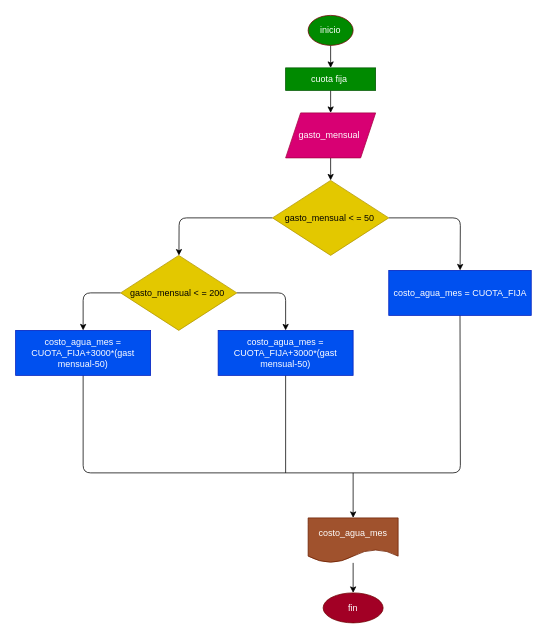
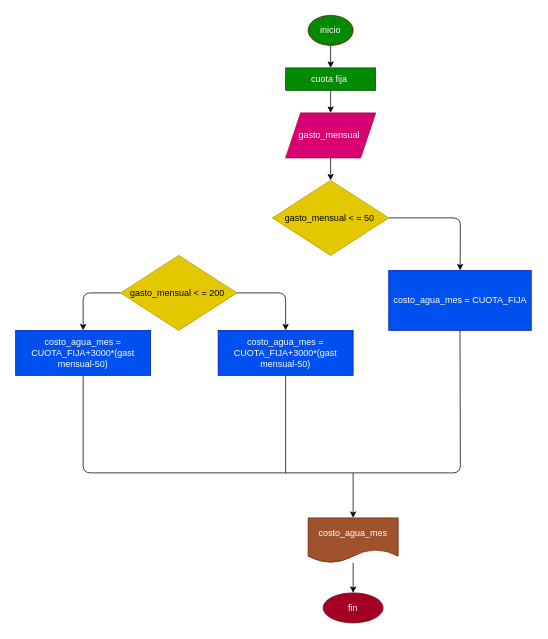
  <mxCell id="0" />
  <mxCell id="1" parent="0" />
  <mxCell id="2" value="" style="edgeStyle=none;html=1;" edge="1" parent="1" source="3" target="5"><mxGeometry relative="1" as="geometry" /></mxCell>
  <mxCell id="3" value="inicio" style="ellipse;whiteSpace=wrap;html=1;fillColor=#008a00;fontColor=#ffffff;strokeColor=#6F0000;" vertex="1" parent="1"><mxGeometry x="410" y="20" width="60" height="40" as="geometry" /></mxCell>
  <mxCell id="4" value="" style="edgeStyle=none;html=1;" edge="1" parent="1" source="5" target="7"><mxGeometry relative="1" as="geometry" /></mxCell>
  <mxCell id="5" value="cuota fija&amp;nbsp;" style="rounded=0;whiteSpace=wrap;html=1;fillColor=#008a00;fontColor=#ffffff;strokeColor=#005700;" vertex="1" parent="1"><mxGeometry x="380" y="90" width="120" height="30" as="geometry" /></mxCell>
  <mxCell id="6" value="" style="edgeStyle=none;html=1;" edge="1" parent="1" source="7" target="10"><mxGeometry relative="1" as="geometry" /></mxCell>
  <mxCell id="7" value="gasto_mensual&amp;nbsp;" style="shape=parallelogram;perimeter=parallelogramPerimeter;whiteSpace=wrap;html=1;fixedSize=1;fillColor=#d80073;fontColor=#ffffff;strokeColor=#A50040;" vertex="1" parent="1"><mxGeometry x="380" y="150" width="120" height="60" as="geometry" /></mxCell>
- <mxCell id="8" value="" style="edgeStyle=none;html=1;" edge="1" parent="1" source="10" target="13"><mxGeometry relative="1" as="geometry"><Array as="points"><mxPoint x="238" y="290" /></Array></mxGeometry></mxCell>
  <mxCell id="9" value="" style="edgeStyle=none;html=1;" edge="1" parent="1" source="10" target="18"><mxGeometry relative="1" as="geometry"><Array as="points"><mxPoint x="613" y="290" /></Array></mxGeometry></mxCell>
  <mxCell id="10" value="gasto_mensual &amp;lt; = 50&amp;nbsp;" style="rhombus;whiteSpace=wrap;html=1;fillColor=#e3c800;fontColor=#000000;strokeColor=#B09500;" vertex="1" parent="1"><mxGeometry x="362.5" y="240" width="155" height="100" as="geometry" /></mxCell>
  <mxCell id="11" value="" style="edgeStyle=none;html=1;" edge="1" parent="1" source="13" target="15"><mxGeometry relative="1" as="geometry"><Array as="points"><mxPoint x="110" y="390" /></Array></mxGeometry></mxCell>
  <mxCell id="12" style="edgeStyle=none;html=1;" edge="1" parent="1" source="13" target="17"><mxGeometry relative="1" as="geometry"><Array as="points"><mxPoint x="380" y="390" /></Array></mxGeometry></mxCell>
  <mxCell id="13" value="gasto_mensual &amp;lt; = 200&amp;nbsp;" style="rhombus;whiteSpace=wrap;html=1;fillColor=#e3c800;fontColor=#000000;strokeColor=#B09500;" vertex="1" parent="1"><mxGeometry x="160" y="340" width="155" height="100" as="geometry" /></mxCell>
  <mxCell id="14" style="edgeStyle=none;html=1;entryX=0.5;entryY=1;entryDx=0;entryDy=0;endArrow=none;endFill=0;" edge="1" parent="1" source="15" target="18"><mxGeometry relative="1" as="geometry"><mxPoint x="670" y="630" as="targetPoint" /><Array as="points"><mxPoint x="110" y="630" /><mxPoint x="613" y="630" /></Array></mxGeometry></mxCell>
  <mxCell id="15" value="costo_agua_mes =&lt;br&gt;CUOTA_FIJA+3000*(gast mensual-50)" style="whiteSpace=wrap;html=1;fillColor=#0050ef;fontColor=#ffffff;strokeColor=#001DBC;" vertex="1" parent="1"><mxGeometry x="20" y="440" width="180" height="60" as="geometry" /></mxCell>
  <mxCell id="16" style="html=1;endArrow=none;endFill=0;" edge="1" parent="1" source="17"><mxGeometry relative="1" as="geometry"><mxPoint x="380" y="630" as="targetPoint" /></mxGeometry></mxCell>
  <mxCell id="17" value="costo_agua_mes =&lt;br&gt;CUOTA_FIJA+3000*(gast mensual-50)" style="whiteSpace=wrap;html=1;fillColor=#0050ef;fontColor=#ffffff;strokeColor=#001DBC;" vertex="1" parent="1"><mxGeometry x="290" y="440" width="180" height="60" as="geometry" /></mxCell>
- <mxCell id="18" value="costo_agua_mes = CUOTA_FIJA" style="whiteSpace=wrap;html=1;fillColor=#0050ef;fontColor=#ffffff;strokeColor=#001DBC;" vertex="1" parent="1"><mxGeometry x="517.5" y="360" width="190" height="60" as="geometry" /></mxCell>
+ <mxCell id="18" value="costo_agua_mes = CUOTA_FIJA" style="whiteSpace=wrap;html=1;fillColor=#0050ef;fontColor=#ffffff;strokeColor=#001DBC;" vertex="1" parent="1"><mxGeometry x="517.5" y="360" width="190" height="80" as="geometry" /></mxCell>
  <mxCell id="19" value="" style="endArrow=classic;html=1;" edge="1" parent="1"><mxGeometry width="50" height="50" relative="1" as="geometry"><mxPoint x="470" y="630" as="sourcePoint" /><mxPoint x="470" y="690" as="targetPoint" /></mxGeometry></mxCell>
  <mxCell id="20" value="" style="edgeStyle=none;html=1;endArrow=classic;endFill=1;" edge="1" parent="1" source="21" target="22"><mxGeometry relative="1" as="geometry" /></mxCell>
  <mxCell id="21" value="costo_agua_mes" style="shape=document;whiteSpace=wrap;html=1;boundedLbl=1;fillColor=#a0522d;fontColor=#ffffff;strokeColor=#6D1F00;" vertex="1" parent="1"><mxGeometry x="410" y="690" width="120" height="60" as="geometry" /></mxCell>
  <mxCell id="22" value="fin" style="ellipse;whiteSpace=wrap;html=1;fillColor=#a20025;fontColor=#ffffff;strokeColor=#6F0000;" vertex="1" parent="1"><mxGeometry x="430" y="790" width="80" height="40" as="geometry" /></mxCell>
